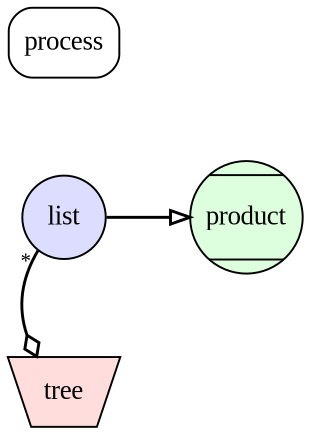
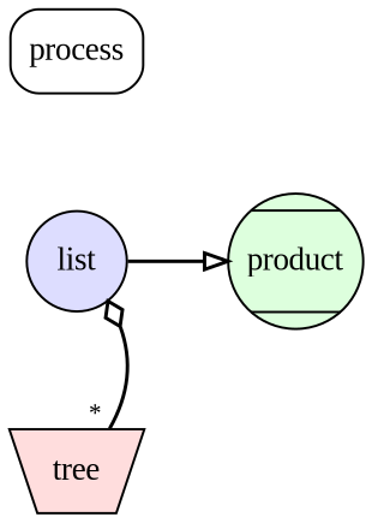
  digraph {
    fontname="Liberation Serif"
    nodesep=0.7
    rankdir=LR
    node [fixedsize=true fontname="Liberation Serif" style=filled]
    edge [color=black fontname="Liberation Serif" fontsize=11 penwidth=1.5 weight=1]
    tree [fillcolor="#FFDDDD" shape=invtrapezium width=0.8]
    list [fillcolor="#DDDDFF" shape=circle width=0.6]
    product [fillcolor="#DDFFDD" shape=Mcircle width=0.8]
    process [shape=box style=rounded fixedsize=""]
    subgraph sub_1 {
      rank=same
      tree
      list
    }
    subgraph sub_2 {
      list
    }
    subgraph sub_3 {
      tree
    }
    subgraph sub_4 {
      product
    }
    subgraph sub_5 {
      process
    }
-   list -> tree [arrowhead=odiamond taillabel="* "]
+   tree -> list [arrowhead=odiamond taillabel="* "]
    list -> product [arrowhead=onormal]
  }
